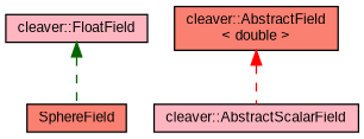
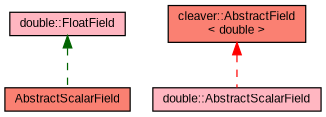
  digraph {
    fontname="Liberation Sans"
    node [color=black fillcolor=salmon fontname="Liberation Sans" fontsize=10 shape=record style=filled]
    edge [dir=back fontname="Liberation Sans" fontsize=10 labelfontname=Helvetica labelfontsize=10 style=dashed]
-   n1 [fontcolor=black height=0.2 label=SphereField width=0.4]
-   n2 [fillcolor=lightpink height=0.2 label="cleaver::FloatField" width=0.4]
-   n3 [fillcolor=lightpink height=0.2 label="cleaver::AbstractScalarField" width=0.4]
+   n1 [fontcolor=black height=0.2 label=AbstractScalarField width=0.4]
+   n2 [fillcolor=lightpink height=0.2 label="double::FloatField" width=0.4]
+   n3 [fillcolor=lightpink height=0.2 label="double::AbstractScalarField" width=0.4]
    n4 [height=0.2 label="cleaver::AbstractField\l\< double \>" width=0.4]
    n2 -> n1 [color=darkgreen]
    n4 -> n3 [color=red]
  }
